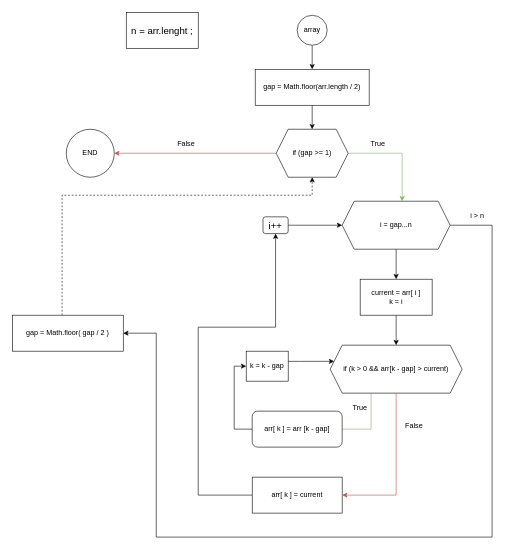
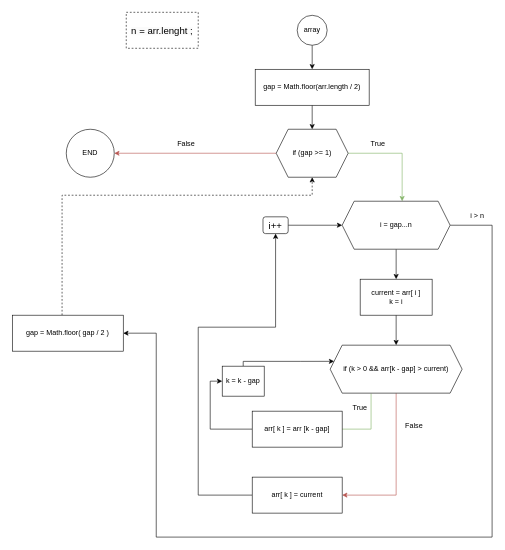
  <mxCell id="0" />
  <mxCell id="1" parent="0" />
  <mxCell id="2" value="" style="edgeStyle=orthogonalEdgeStyle;rounded=0;orthogonalLoop=1;jettySize=auto;html=1;" edge="1" parent="1" source="3" target="5"><mxGeometry relative="1" as="geometry" /></mxCell>
  <mxCell id="3" value="array" style="ellipse;whiteSpace=wrap;html=1;aspect=fixed;strokeWidth=1;labelBackgroundColor=none;" vertex="1" parent="1"><mxGeometry x="495" y="25" width="50" height="50" as="geometry" /></mxCell>
  <mxCell id="4" value="" style="edgeStyle=orthogonalEdgeStyle;rounded=0;orthogonalLoop=1;jettySize=auto;html=1;" edge="1" parent="1" source="5" target="8"><mxGeometry relative="1" as="geometry" /></mxCell>
  <mxCell id="5" value="gap = Math.floor(arr.length / 2)" style="rounded=0;whiteSpace=wrap;html=1;" vertex="1" parent="1"><mxGeometry x="425" y="115" width="190" height="60" as="geometry" /></mxCell>
  <mxCell id="6" value="" style="edgeStyle=orthogonalEdgeStyle;rounded=0;orthogonalLoop=1;jettySize=auto;html=1;fillColor=#d5e8d4;strokeColor=#82b366;" edge="1" parent="1" source="8" target="11"><mxGeometry relative="1" as="geometry"><Array as="points"><mxPoint x="670" y="255" /></Array></mxGeometry></mxCell>
  <mxCell id="7" style="edgeStyle=orthogonalEdgeStyle;rounded=0;orthogonalLoop=1;jettySize=auto;html=1;entryX=1;entryY=0.5;entryDx=0;entryDy=0;fillColor=#f8cecc;strokeColor=#b85450;" edge="1" parent="1" source="8" target="29"><mxGeometry relative="1" as="geometry" /></mxCell>
  <mxCell id="8" value="if (gap &amp;gt;= 1)" style="shape=hexagon;perimeter=hexagonPerimeter2;whiteSpace=wrap;html=1;fixedSize=1;" vertex="1" parent="1"><mxGeometry x="460" y="215" width="120" height="80" as="geometry" /></mxCell>
  <mxCell id="9" value="" style="edgeStyle=orthogonalEdgeStyle;rounded=0;orthogonalLoop=1;jettySize=auto;html=1;" edge="1" parent="1" source="11" target="14"><mxGeometry relative="1" as="geometry" /></mxCell>
  <mxCell id="10" style="edgeStyle=orthogonalEdgeStyle;rounded=0;orthogonalLoop=1;jettySize=auto;html=1;entryX=1;entryY=0.5;entryDx=0;entryDy=0;" edge="1" parent="1" source="11" target="23"><mxGeometry relative="1" as="geometry"><mxPoint x="260" y="625" as="targetPoint" /><Array as="points"><mxPoint x="820" y="375" /><mxPoint x="820" y="895" /><mxPoint x="260" y="895" /><mxPoint x="260" y="555" /></Array></mxGeometry></mxCell>
  <mxCell id="11" value="i = gap...n" style="shape=hexagon;perimeter=hexagonPerimeter2;whiteSpace=wrap;html=1;fixedSize=1;" vertex="1" parent="1"><mxGeometry x="570" y="335" width="180" height="80" as="geometry" /></mxCell>
- <mxCell id="12" value="&lt;span style=&quot;color: rgb(0, 0, 0); font-family: Helvetica; font-style: normal; font-variant-ligatures: normal; font-variant-caps: normal; font-weight: 400; letter-spacing: normal; orphans: 2; text-align: center; text-indent: 0px; text-transform: none; widows: 2; word-spacing: 0px; -webkit-text-stroke-width: 0px; background-color: rgb(251, 251, 251); text-decoration-thickness: initial; text-decoration-style: initial; text-decoration-color: initial; float: none; display: inline !important;&quot;&gt;&lt;font style=&quot;font-size: 16px;&quot;&gt;n = arr.lenght ;&lt;/font&gt;&lt;/span&gt;" style="rounded=0;whiteSpace=wrap;html=1;" vertex="1" parent="1"><mxGeometry x="210" y="20" width="120" height="60" as="geometry" /></mxCell>
+ <mxCell id="12" value="&lt;span style=&quot;color: rgb(0, 0, 0); font-family: Helvetica; font-style: normal; font-variant-ligatures: normal; font-variant-caps: normal; font-weight: 400; letter-spacing: normal; orphans: 2; text-align: center; text-indent: 0px; text-transform: none; widows: 2; word-spacing: 0px; -webkit-text-stroke-width: 0px; background-color: rgb(251, 251, 251); text-decoration-thickness: initial; text-decoration-style: initial; text-decoration-color: initial; float: none; display: inline !important;&quot;&gt;&lt;font style=&quot;font-size: 16px;&quot;&gt;n = arr.lenght ;&lt;/font&gt;&lt;/span&gt;" style="rounded=0;whiteSpace=wrap;html=1;dashed=1;" vertex="1" parent="1"><mxGeometry x="210" y="20" width="120" height="60" as="geometry" /></mxCell>
  <mxCell id="13" value="" style="edgeStyle=orthogonalEdgeStyle;rounded=0;orthogonalLoop=1;jettySize=auto;html=1;" edge="1" parent="1" source="14" target="17"><mxGeometry relative="1" as="geometry" /></mxCell>
  <mxCell id="14" value="current = arr[ i ]&lt;br&gt;k = i" style="rounded=0;whiteSpace=wrap;html=1;" vertex="1" parent="1"><mxGeometry x="600" y="465" width="120" height="60" as="geometry" /></mxCell>
  <mxCell id="15" style="edgeStyle=orthogonalEdgeStyle;rounded=0;orthogonalLoop=1;jettySize=auto;html=1;entryX=1;entryY=0.5;entryDx=0;entryDy=0;fillColor=#f8cecc;strokeColor=#b85450;" edge="1" parent="1" source="17" target="21"><mxGeometry relative="1" as="geometry" /></mxCell>
  <mxCell id="16" style="edgeStyle=orthogonalEdgeStyle;rounded=0;orthogonalLoop=1;jettySize=auto;html=1;exitX=0.31;exitY=1.009;exitDx=0;exitDy=0;fillColor=#d5e8d4;strokeColor=#82b366;exitPerimeter=0;entryX=1;entryY=0.5;entryDx=0;entryDy=0;endArrow=none;" edge="1" parent="1" source="17" target="19"><mxGeometry relative="1" as="geometry" /></mxCell>
  <mxCell id="17" value="if (k &amp;gt; 0 &amp;amp;&amp;amp; arr[k - gap] &amp;gt; current)" style="shape=hexagon;perimeter=hexagonPerimeter2;whiteSpace=wrap;html=1;fixedSize=1;" vertex="1" parent="1"><mxGeometry x="550" y="575" width="220" height="80" as="geometry" /></mxCell>
  <mxCell id="18" style="edgeStyle=orthogonalEdgeStyle;rounded=0;orthogonalLoop=1;jettySize=auto;html=1;exitX=0;exitY=0.5;exitDx=0;exitDy=0;entryX=0;entryY=0.5;entryDx=0;entryDy=0;" edge="1" parent="1" source="19" target="25"><mxGeometry relative="1" as="geometry" /></mxCell>
- <mxCell id="19" value="arr[ k ] = arr [k - gap]&lt;br&gt;" style="whiteSpace=wrap;html=1;rounded=1;" vertex="1" parent="1"><mxGeometry x="420" y="685" width="150" height="60" as="geometry" /></mxCell>
+ <mxCell id="19" value="arr[ k ] = arr [k - gap]&lt;br&gt;" style="rounded=0;whiteSpace=wrap;html=1;" vertex="1" parent="1"><mxGeometry x="420" y="685" width="150" height="60" as="geometry" /></mxCell>
  <mxCell id="20" style="edgeStyle=orthogonalEdgeStyle;rounded=0;orthogonalLoop=1;jettySize=auto;html=1;entryX=0.5;entryY=1;entryDx=0;entryDy=0;" edge="1" parent="1" source="21" target="32"><mxGeometry relative="1" as="geometry"><mxPoint x="330" y="485" as="targetPoint" /><Array as="points"><mxPoint x="330" y="825" /><mxPoint x="330" y="545" /><mxPoint x="459" y="545" /></Array></mxGeometry></mxCell>
  <mxCell id="21" value="arr[ k ] = current" style="rounded=0;whiteSpace=wrap;html=1;" vertex="1" parent="1"><mxGeometry x="420" y="795" width="150" height="60" as="geometry" /></mxCell>
  <mxCell id="22" style="edgeStyle=orthogonalEdgeStyle;rounded=0;orthogonalLoop=1;jettySize=auto;html=1;entryX=0.5;entryY=1;entryDx=0;entryDy=0;dashed=1;" edge="1" parent="1" source="23" target="8"><mxGeometry relative="1" as="geometry"><Array as="points"><mxPoint x="103" y="325" /><mxPoint x="520" y="325" /></Array></mxGeometry></mxCell>
  <mxCell id="23" value="gap = Math.floor( gap / 2 )" style="rounded=0;whiteSpace=wrap;html=1;" vertex="1" parent="1"><mxGeometry x="20" y="525" width="185" height="60" as="geometry" /></mxCell>
  <mxCell id="24" style="edgeStyle=orthogonalEdgeStyle;rounded=0;orthogonalLoop=1;jettySize=auto;html=1;entryX=0.03;entryY=0.337;entryDx=0;entryDy=0;entryPerimeter=0;" edge="1" parent="1" source="25" target="17"><mxGeometry relative="1" as="geometry"><mxPoint x="550" y="595" as="targetPoint" /><Array as="points"><mxPoint x="500" y="602" /><mxPoint x="500" y="602" /></Array></mxGeometry></mxCell>
- <mxCell id="25" value="k = k - gap" style="rounded=0;whiteSpace=wrap;html=1;" vertex="1" parent="1"><mxGeometry x="410" y="585" width="70" height="50" as="geometry" /></mxCell>
+ <mxCell id="25" value="k = k - gap" style="rounded=0;whiteSpace=wrap;html=1;" vertex="1" parent="1"><mxGeometry x="370" y="610" width="70" height="50" as="geometry" /></mxCell>
  <mxCell id="26" value="True" style="text;html=1;strokeColor=none;fillColor=none;align=center;verticalAlign=middle;whiteSpace=wrap;rounded=0;" vertex="1" parent="1"><mxGeometry x="600" y="225" width="60" height="30" as="geometry" /></mxCell>
  <mxCell id="27" value="True" style="text;html=1;strokeColor=none;fillColor=none;align=center;verticalAlign=middle;whiteSpace=wrap;rounded=0;" vertex="1" parent="1"><mxGeometry x="570" y="665" width="60" height="30" as="geometry" /></mxCell>
  <mxCell id="28" value="False" style="text;html=1;strokeColor=none;fillColor=none;align=center;verticalAlign=middle;whiteSpace=wrap;rounded=0;" vertex="1" parent="1"><mxGeometry x="660" y="695" width="60" height="30" as="geometry" /></mxCell>
  <mxCell id="29" value="END" style="ellipse;whiteSpace=wrap;html=1;aspect=fixed;" vertex="1" parent="1"><mxGeometry x="110" y="215" width="80" height="80" as="geometry" /></mxCell>
  <mxCell id="30" value="False" style="text;html=1;strokeColor=none;fillColor=none;align=center;verticalAlign=middle;whiteSpace=wrap;rounded=0;" vertex="1" parent="1"><mxGeometry x="280" y="225" width="60" height="30" as="geometry" /></mxCell>
  <mxCell id="31" value="" style="edgeStyle=orthogonalEdgeStyle;rounded=0;orthogonalLoop=1;jettySize=auto;html=1;" edge="1" parent="1" source="32" target="11"><mxGeometry relative="1" as="geometry" /></mxCell>
  <mxCell id="32" value="&lt;font style=&quot;font-size: 16px;&quot;&gt;i++&lt;/font&gt;" style="whiteSpace=wrap;html=1;rounded=1;" vertex="1" parent="1"><mxGeometry x="438" y="361" width="42" height="28" as="geometry" /></mxCell>
  <mxCell id="33" value="i &amp;gt; n" style="text;html=1;align=center;verticalAlign=middle;resizable=0;points=[];autosize=1;strokeColor=none;fillColor=none;" vertex="1" parent="1"><mxGeometry x="770" y="345" width="50" height="30" as="geometry" /></mxCell>
